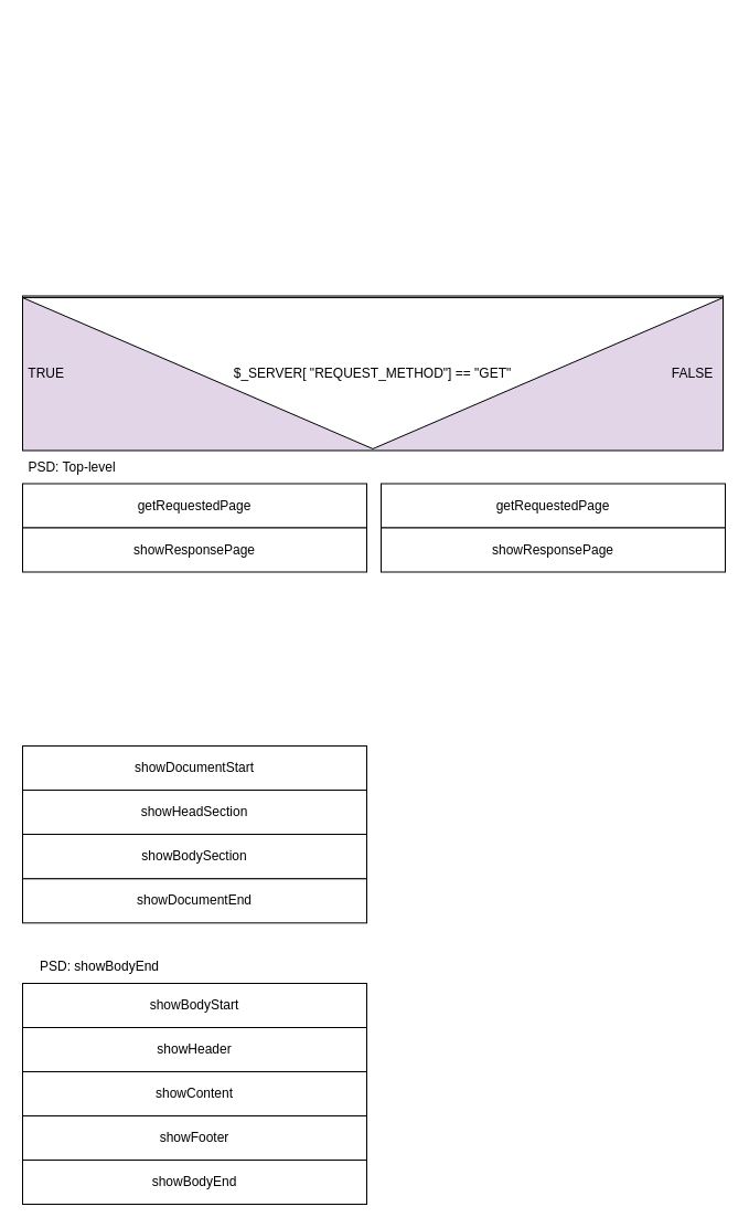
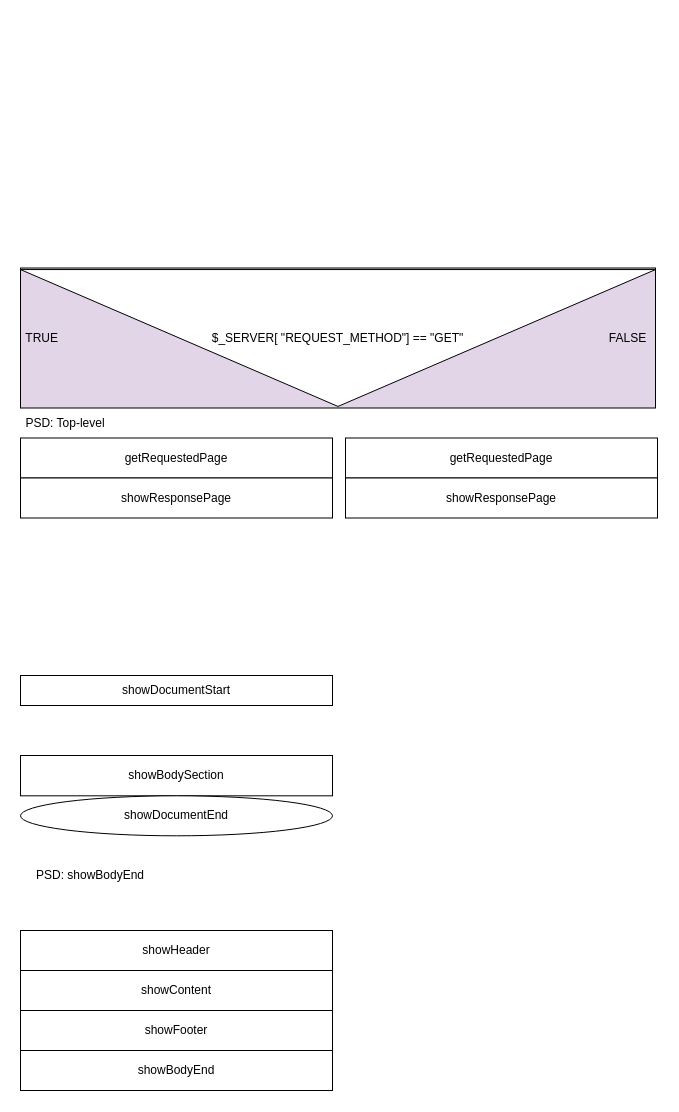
  <mxCell id="0" />
  <mxCell id="1" parent="0" />
  <mxCell id="2" value="getRequestedPage" style="rounded=0;whiteSpace=wrap;html=1;" vertex="1" parent="1"><mxGeometry x="20" y="437.5" width="312" height="40" as="geometry" /></mxCell>
  <mxCell id="3" value="showResponsePage" style="rounded=0;whiteSpace=wrap;html=1;" vertex="1" parent="1"><mxGeometry x="20" y="477.5" width="312" height="40" as="geometry" /></mxCell>
- <mxCell id="4" value="showDocumentStart" style="rounded=0;whiteSpace=wrap;html=1;" vertex="1" parent="1"><mxGeometry x="20" y="675" width="312" height="40" as="geometry" /></mxCell>
- <mxCell id="5" value="showHeadSection" style="rounded=0;whiteSpace=wrap;html=1;" vertex="1" parent="1"><mxGeometry x="20" y="715" width="312" height="40" as="geometry" /></mxCell>
+ <mxCell id="4" value="showDocumentStart" style="rounded=0;whiteSpace=wrap;html=1;" vertex="1" parent="1"><mxGeometry x="20" y="675" width="312" height="30" as="geometry" /></mxCell>
  <mxCell id="6" value="showBodySection" style="rounded=0;whiteSpace=wrap;html=1;" vertex="1" parent="1"><mxGeometry x="20" y="755" width="312" height="40.31" as="geometry" /></mxCell>
- <mxCell id="7" value="showDocumentEnd" style="rounded=0;whiteSpace=wrap;html=1;" vertex="1" parent="1"><mxGeometry x="20" y="795.31" width="312" height="40" as="geometry" /></mxCell>
- <mxCell id="8" value="showBodyStart" style="rounded=0;whiteSpace=wrap;html=1;" vertex="1" parent="1"><mxGeometry x="20" y="890" width="312" height="40" as="geometry" /></mxCell>
+ <mxCell id="7" value="showDocumentEnd" style="ellipse;whiteSpace=wrap;html=1;" vertex="1" parent="1"><mxGeometry x="20" y="795.31" width="312" height="40" as="geometry" /></mxCell>
  <mxCell id="9" value="showHeader" style="rounded=0;whiteSpace=wrap;html=1;" vertex="1" parent="1"><mxGeometry x="20" y="930" width="312" height="40" as="geometry" /></mxCell>
  <mxCell id="10" value="showContent" style="rounded=0;whiteSpace=wrap;html=1;" vertex="1" parent="1"><mxGeometry x="20" y="970" width="312" height="40" as="geometry" /></mxCell>
  <mxCell id="11" value="showFooter" style="rounded=0;whiteSpace=wrap;html=1;" vertex="1" parent="1"><mxGeometry x="20" y="1010" width="312" height="40" as="geometry" /></mxCell>
  <mxCell id="12" value="PSD: showBodyEnd" style="text;html=1;strokeColor=none;fillColor=none;align=center;verticalAlign=middle;whiteSpace=wrap;rounded=0;" vertex="1" parent="1"><mxGeometry x="20" y="860" width="140" height="30" as="geometry" /></mxCell>
  <mxCell id="13" value="PSD: Top-level" style="text;html=1;strokeColor=none;fillColor=none;align=center;verticalAlign=middle;whiteSpace=wrap;rounded=0;" vertex="1" parent="1"><mxGeometry x="20" y="407.5" width="90" height="30" as="geometry" /></mxCell>
  <mxCell id="14" value="&amp;nbsp;TRUE&lt;span style=&quot;white-space: pre;&quot;&gt;&#09;&lt;/span&gt;&lt;span style=&quot;white-space: pre;&quot;&gt;&#09;&lt;/span&gt;&lt;span style=&quot;white-space: pre;&quot;&gt;&#09;&lt;/span&gt;&lt;span style=&quot;white-space: pre;&quot;&gt;&#09;&lt;/span&gt;&lt;span style=&quot;white-space: pre;&quot;&gt;&#09;&lt;/span&gt;&lt;span style=&quot;white-space: pre;&quot;&gt;&#09;&lt;/span&gt;&lt;span style=&quot;white-space: pre;&quot;&gt;&#09;&lt;/span&gt;&lt;span style=&quot;white-space: pre;&quot;&gt;&#09;&lt;/span&gt;&lt;span style=&quot;white-space: pre;&quot;&gt;&#09;&lt;/span&gt;&lt;span style=&quot;white-space: pre;&quot;&gt;&#09;&lt;/span&gt;&lt;span style=&quot;white-space: pre;&quot;&gt;&#09;&lt;/span&gt;&lt;span style=&quot;white-space: pre;&quot;&gt;&#09;&lt;/span&gt;&lt;span style=&quot;white-space: pre;&quot;&gt;&#09;&lt;/span&gt;&lt;span style=&quot;white-space: pre;&quot;&gt;&#09;&lt;/span&gt;&lt;span style=&quot;white-space: pre;&quot;&gt;&#09;&lt;/span&gt;&lt;span style=&quot;white-space: pre;&quot;&gt;&#09;&lt;/span&gt;&lt;span style=&quot;white-space: pre;&quot;&gt;&#09;&lt;/span&gt;&lt;span style=&quot;white-space: pre;&quot;&gt;&#09;&lt;/span&gt;&lt;span style=&quot;white-space: pre;&quot;&gt;&#09;&lt;/span&gt;&lt;span style=&quot;white-space: pre;&quot;&gt;&#09;&lt;/span&gt;&lt;span style=&quot;white-space: pre;&quot;&gt;&#09;&lt;/span&gt;FALSE" style="rounded=0;whiteSpace=wrap;html=1;align=left;fillColor=#e1d5e7;" vertex="1" parent="1"><mxGeometry x="20" y="267.5" width="635" height="140" as="geometry" /></mxCell>
  <mxCell id="15" value="&lt;div style=&quot;&quot;&gt;$_SERVER[ &quot;REQUEST_METHOD&quot;] == &quot;GET&quot;&lt;/div&gt;" style="triangle;whiteSpace=wrap;html=1;rotation=90;align=center;verticalAlign=middle;horizontal=0;" vertex="1" parent="1"><mxGeometry x="269.07" y="20" width="136.87" height="635" as="geometry" /></mxCell>
  <mxCell id="16" value="getRequestedPage" style="rounded=0;whiteSpace=wrap;html=1;" vertex="1" parent="1"><mxGeometry x="345" y="437.5" width="312" height="40" as="geometry" /></mxCell>
  <mxCell id="17" value="showResponsePage" style="rounded=0;whiteSpace=wrap;html=1;" vertex="1" parent="1"><mxGeometry x="345" y="477.5" width="312" height="40" as="geometry" /></mxCell>
  <mxCell id="18" value="showBodyEnd" style="rounded=0;whiteSpace=wrap;html=1;" vertex="1" parent="1"><mxGeometry x="20" y="1050" width="312" height="40" as="geometry" /></mxCell>
